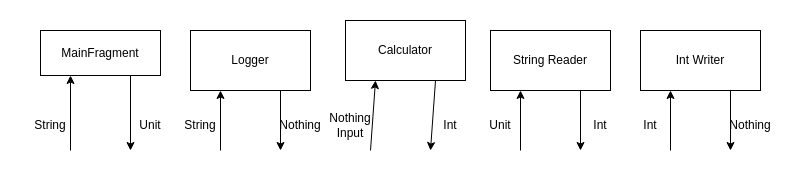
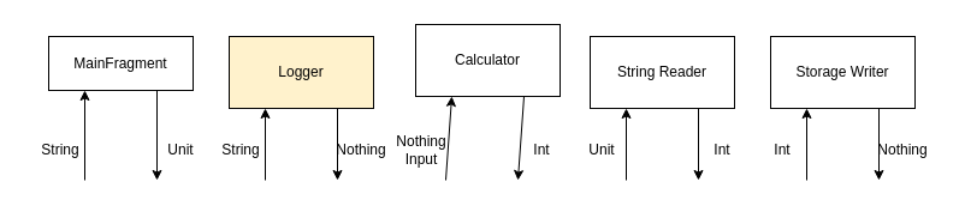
  <mxCell id="0" />
  <mxCell id="1" parent="0" />
  <mxCell id="2" value="MainFragment" style="rounded=0;whiteSpace=wrap;html=1;" parent="1" vertex="1"><mxGeometry x="40" y="30" width="120" height="45" as="geometry" /></mxCell>
- <mxCell id="3" value="Logger" style="rounded=0;whiteSpace=wrap;html=1;" parent="1" vertex="1"><mxGeometry x="190" y="30" width="120" height="60" as="geometry" /></mxCell>
+ <mxCell id="3" value="Logger" style="rounded=0;whiteSpace=wrap;html=1;fillColor=#fff2cc;" parent="1" vertex="1"><mxGeometry x="190" y="30" width="120" height="60" as="geometry" /></mxCell>
  <mxCell id="4" value="Calculator" style="rounded=0;whiteSpace=wrap;html=1;" parent="1" vertex="1"><mxGeometry x="345" y="20" width="120" height="60" as="geometry" /></mxCell>
  <mxCell id="5" value="String Reader" style="rounded=0;whiteSpace=wrap;html=1;" parent="1" vertex="1"><mxGeometry x="490" y="30" width="120" height="60" as="geometry" /></mxCell>
  <mxCell id="6" value="" style="endArrow=classic;html=1;rounded=0;entryX=0.25;entryY=1;entryDx=0;entryDy=0;" parent="1" target="2" edge="1"><mxGeometry width="50" height="50" relative="1" as="geometry"><mxPoint x="70" y="150" as="sourcePoint" /><mxPoint x="330" y="120" as="targetPoint" /></mxGeometry></mxCell>
  <mxCell id="7" value="" style="endArrow=classic;html=1;rounded=0;exitX=0.75;exitY=1;exitDx=0;exitDy=0;" parent="1" source="2" edge="1"><mxGeometry width="50" height="50" relative="1" as="geometry"><mxPoint x="280" y="170" as="sourcePoint" /><mxPoint x="130" y="150" as="targetPoint" /></mxGeometry></mxCell>
  <mxCell id="8" value="Unit" style="text;html=1;strokeColor=none;fillColor=none;align=center;verticalAlign=middle;whiteSpace=wrap;rounded=0;" parent="1" vertex="1"><mxGeometry x="120" y="110" width="60" height="30" as="geometry" /></mxCell>
  <mxCell id="9" value="String" style="text;html=1;strokeColor=none;fillColor=none;align=center;verticalAlign=middle;whiteSpace=wrap;rounded=0;" parent="1" vertex="1"><mxGeometry x="20" y="110" width="60" height="30" as="geometry" /></mxCell>
  <mxCell id="10" value="" style="endArrow=classic;html=1;rounded=0;entryX=0.25;entryY=1;entryDx=0;entryDy=0;" parent="1" target="4" edge="1"><mxGeometry width="50" height="50" relative="1" as="geometry"><mxPoint x="370" y="150" as="sourcePoint" /><mxPoint x="330" y="120" as="targetPoint" /></mxGeometry></mxCell>
  <mxCell id="11" value="" style="endArrow=classic;html=1;rounded=0;entryX=0.25;entryY=1;entryDx=0;entryDy=0;" parent="1" target="5" edge="1"><mxGeometry width="50" height="50" relative="1" as="geometry"><mxPoint x="520" y="150" as="sourcePoint" /><mxPoint x="330" y="120" as="targetPoint" /></mxGeometry></mxCell>
  <mxCell id="12" value="" style="endArrow=classic;html=1;rounded=0;exitX=0.75;exitY=1;exitDx=0;exitDy=0;" parent="1" source="5" edge="1"><mxGeometry width="50" height="50" relative="1" as="geometry"><mxPoint x="280" y="170" as="sourcePoint" /><mxPoint x="580" y="150" as="targetPoint" /></mxGeometry></mxCell>
  <mxCell id="13" value="Nothing&lt;br&gt;Input" style="text;html=1;strokeColor=none;fillColor=none;align=center;verticalAlign=middle;whiteSpace=wrap;rounded=0;" parent="1" vertex="1"><mxGeometry x="320" y="110" width="60" height="30" as="geometry" /></mxCell>
  <mxCell id="14" value="" style="endArrow=classic;html=1;rounded=0;exitX=0.75;exitY=1;exitDx=0;exitDy=0;" parent="1" source="4" edge="1"><mxGeometry width="50" height="50" relative="1" as="geometry"><mxPoint x="430" y="170" as="sourcePoint" /><mxPoint x="430" y="150" as="targetPoint" /></mxGeometry></mxCell>
  <mxCell id="15" value="Int" style="text;html=1;strokeColor=none;fillColor=none;align=center;verticalAlign=middle;whiteSpace=wrap;rounded=0;" parent="1" vertex="1"><mxGeometry x="420" y="110" width="60" height="30" as="geometry" /></mxCell>
  <mxCell id="16" value="Unit" style="text;html=1;strokeColor=none;fillColor=none;align=center;verticalAlign=middle;whiteSpace=wrap;rounded=0;" parent="1" vertex="1"><mxGeometry x="470" y="110" width="60" height="30" as="geometry" /></mxCell>
  <mxCell id="17" value="Int" style="text;html=1;strokeColor=none;fillColor=none;align=center;verticalAlign=middle;whiteSpace=wrap;rounded=0;" parent="1" vertex="1"><mxGeometry x="570" y="110" width="60" height="30" as="geometry" /></mxCell>
- <mxCell id="18" value="Int Writer" style="rounded=0;whiteSpace=wrap;html=1;" parent="1" vertex="1"><mxGeometry x="640" y="30" width="120" height="60" as="geometry" /></mxCell>
+ <mxCell id="18" value="Storage Writer" style="rounded=0;whiteSpace=wrap;html=1;" parent="1" vertex="1"><mxGeometry x="640" y="30" width="120" height="60" as="geometry" /></mxCell>
  <mxCell id="19" value="" style="endArrow=classic;html=1;rounded=0;entryX=0.25;entryY=1;entryDx=0;entryDy=0;" parent="1" edge="1"><mxGeometry width="50" height="50" relative="1" as="geometry"><mxPoint x="220" y="150" as="sourcePoint" /><mxPoint x="220" y="90" as="targetPoint" /></mxGeometry></mxCell>
  <mxCell id="20" value="" style="endArrow=classic;html=1;rounded=0;exitX=0.75;exitY=1;exitDx=0;exitDy=0;" parent="1" edge="1"><mxGeometry width="50" height="50" relative="1" as="geometry"><mxPoint x="280" y="90" as="sourcePoint" /><mxPoint x="280" y="150" as="targetPoint" /></mxGeometry></mxCell>
  <mxCell id="21" value="Nothing" style="text;html=1;strokeColor=none;fillColor=none;align=center;verticalAlign=middle;whiteSpace=wrap;rounded=0;" parent="1" vertex="1"><mxGeometry x="270" y="110" width="60" height="30" as="geometry" /></mxCell>
  <mxCell id="22" value="String" style="text;html=1;strokeColor=none;fillColor=none;align=center;verticalAlign=middle;whiteSpace=wrap;rounded=0;" parent="1" vertex="1"><mxGeometry x="170" y="110" width="60" height="30" as="geometry" /></mxCell>
  <mxCell id="23" value="" style="endArrow=classic;html=1;rounded=0;entryX=0.25;entryY=1;entryDx=0;entryDy=0;" parent="1" edge="1"><mxGeometry width="50" height="50" relative="1" as="geometry"><mxPoint x="670" y="150" as="sourcePoint" /><mxPoint x="670" y="90" as="targetPoint" /></mxGeometry></mxCell>
  <mxCell id="24" value="" style="endArrow=classic;html=1;rounded=0;exitX=0.75;exitY=1;exitDx=0;exitDy=0;" parent="1" edge="1"><mxGeometry width="50" height="50" relative="1" as="geometry"><mxPoint x="730" y="90" as="sourcePoint" /><mxPoint x="730" y="150" as="targetPoint" /></mxGeometry></mxCell>
  <mxCell id="25" value="Nothing" style="text;html=1;strokeColor=none;fillColor=none;align=center;verticalAlign=middle;whiteSpace=wrap;rounded=0;" parent="1" vertex="1"><mxGeometry x="720" y="110" width="60" height="30" as="geometry" /></mxCell>
  <mxCell id="26" value="Int" style="text;html=1;strokeColor=none;fillColor=none;align=center;verticalAlign=middle;whiteSpace=wrap;rounded=0;" parent="1" vertex="1"><mxGeometry x="620" y="110" width="60" height="30" as="geometry" /></mxCell>
